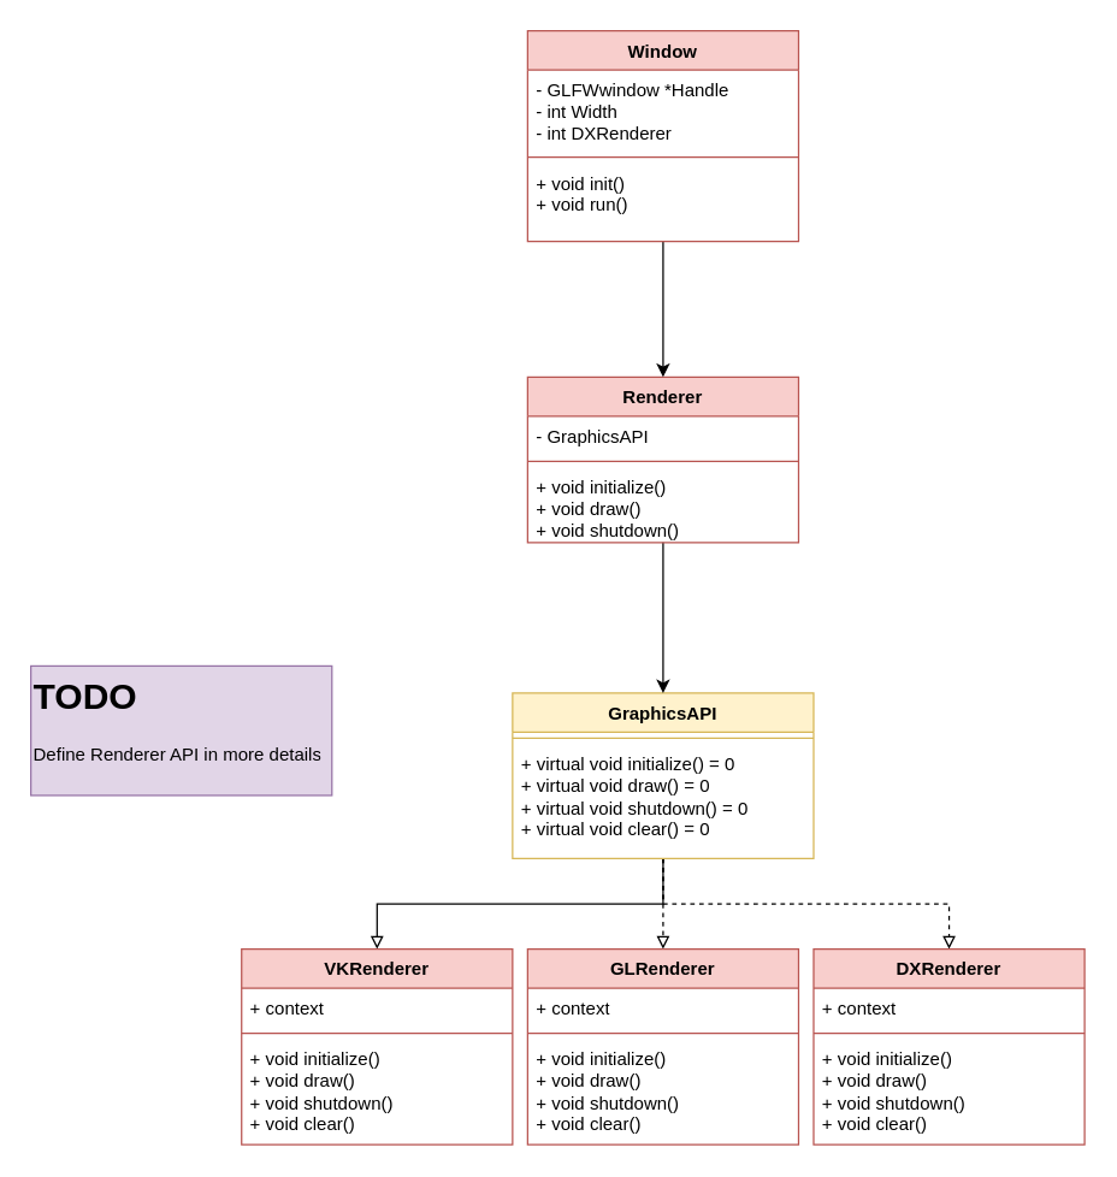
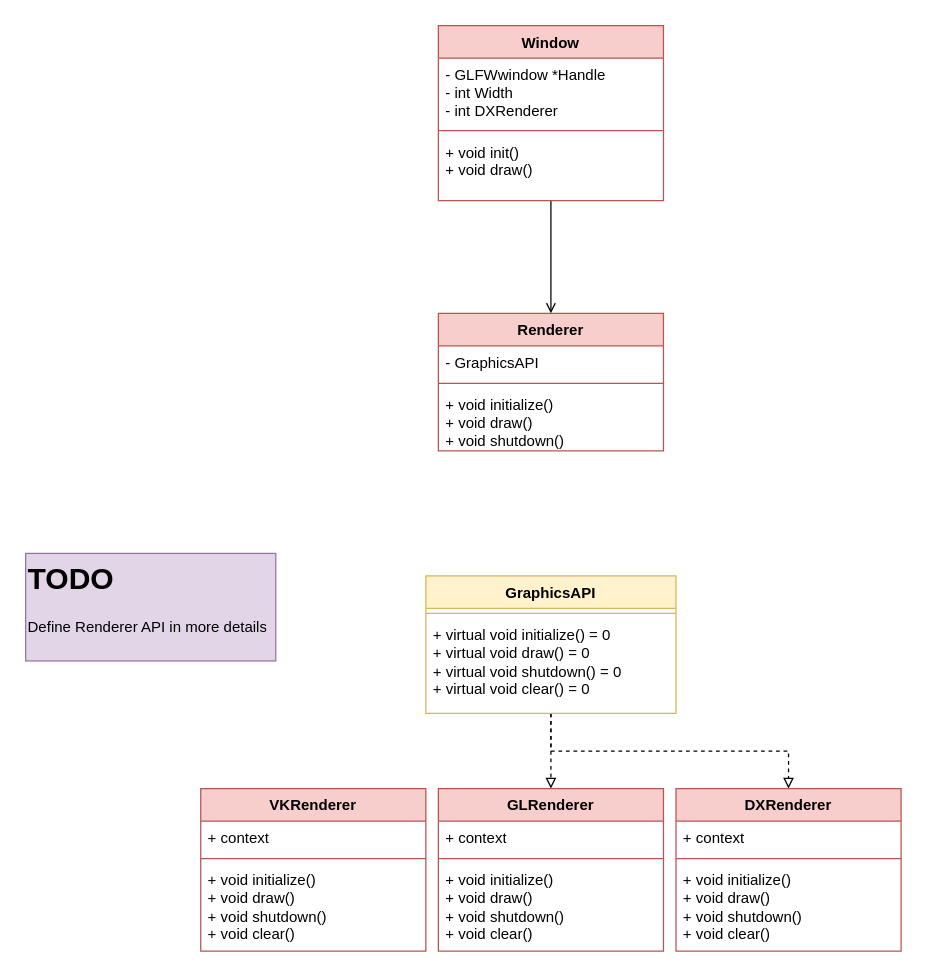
  <mxCell id="0" />
  <mxCell id="1" parent="0" />
  <mxCell id="2" style="edgeStyle=orthogonalEdgeStyle;rounded=0;orthogonalLoop=1;jettySize=auto;html=1;entryX=0.5;entryY=0;entryDx=0;entryDy=0;endArrow=block;endFill=0;dashed=1;" edge="1" parent="1" source="5" target="8"><mxGeometry relative="1" as="geometry" /></mxCell>
  <mxCell id="3" style="edgeStyle=orthogonalEdgeStyle;rounded=0;orthogonalLoop=1;jettySize=auto;html=1;entryX=0.5;entryY=0;entryDx=0;entryDy=0;endArrow=block;endFill=0;dashed=1;" edge="1" parent="1" source="5" target="16"><mxGeometry relative="1" as="geometry" /></mxCell>
- <mxCell id="4" style="edgeStyle=orthogonalEdgeStyle;rounded=0;orthogonalLoop=1;jettySize=auto;html=1;endArrow=block;endFill=0;" edge="1" parent="1" source="5" target="12"><mxGeometry relative="1" as="geometry" /></mxCell>
  <mxCell id="5" value="GraphicsAPI" style="swimlane;fontStyle=1;align=center;verticalAlign=top;childLayout=stackLayout;horizontal=1;startSize=26;horizontalStack=0;resizeParent=1;resizeParentMax=0;resizeLast=0;collapsible=1;marginBottom=0;whiteSpace=wrap;html=1;fillColor=#fff2cc;strokeColor=#d6b656;" vertex="1" parent="1"><mxGeometry x="340" y="460" width="200" height="110" as="geometry" /></mxCell>
  <mxCell id="6" value="" style="line;strokeWidth=1;fillColor=none;align=left;verticalAlign=middle;spacingTop=-1;spacingLeft=3;spacingRight=3;rotatable=0;labelPosition=right;points=[];portConstraint=eastwest;strokeColor=inherit;" vertex="1" parent="5"><mxGeometry y="26" width="200" height="8" as="geometry" /></mxCell>
  <mxCell id="7" value="+ virtual void initialize() = 0&lt;div&gt;+ virtual void draw() = 0&lt;/div&gt;&lt;div&gt;+ virtual void shutdown() = 0&lt;/div&gt;&lt;div&gt;+ virtual void clear() = 0&lt;/div&gt;" style="text;strokeColor=none;fillColor=none;align=left;verticalAlign=top;spacingLeft=4;spacingRight=4;overflow=hidden;rotatable=0;points=[[0,0.5],[1,0.5]];portConstraint=eastwest;whiteSpace=wrap;html=1;" vertex="1" parent="5"><mxGeometry y="34" width="200" height="76" as="geometry" /></mxCell>
  <mxCell id="8" value="GLRenderer" style="swimlane;fontStyle=1;align=center;verticalAlign=top;childLayout=stackLayout;horizontal=1;startSize=26;horizontalStack=0;resizeParent=1;resizeParentMax=0;resizeLast=0;collapsible=1;marginBottom=0;whiteSpace=wrap;html=1;fillColor=#f8cecc;strokeColor=#b85450;" vertex="1" parent="1"><mxGeometry x="350" y="630" width="180" height="130" as="geometry" /></mxCell>
  <mxCell id="9" value="+ context" style="text;strokeColor=none;fillColor=none;align=left;verticalAlign=top;spacingLeft=4;spacingRight=4;overflow=hidden;rotatable=0;points=[[0,0.5],[1,0.5]];portConstraint=eastwest;whiteSpace=wrap;html=1;" vertex="1" parent="8"><mxGeometry y="26" width="180" height="26" as="geometry" /></mxCell>
  <mxCell id="10" value="" style="line;strokeWidth=1;fillColor=none;align=left;verticalAlign=middle;spacingTop=-1;spacingLeft=3;spacingRight=3;rotatable=0;labelPosition=right;points=[];portConstraint=eastwest;strokeColor=inherit;" vertex="1" parent="8"><mxGeometry y="52" width="180" height="8" as="geometry" /></mxCell>
  <mxCell id="11" value="+ void initialize()&lt;div&gt;+ void draw()&lt;/div&gt;&lt;div&gt;+ void shutdown()&lt;/div&gt;&lt;div&gt;+ void clear()&lt;/div&gt;" style="text;strokeColor=none;fillColor=none;align=left;verticalAlign=top;spacingLeft=4;spacingRight=4;overflow=hidden;rotatable=0;points=[[0,0.5],[1,0.5]];portConstraint=eastwest;whiteSpace=wrap;html=1;" vertex="1" parent="8"><mxGeometry y="60" width="180" height="70" as="geometry" /></mxCell>
  <mxCell id="12" value="VKRenderer" style="swimlane;fontStyle=1;align=center;verticalAlign=top;childLayout=stackLayout;horizontal=1;startSize=26;horizontalStack=0;resizeParent=1;resizeParentMax=0;resizeLast=0;collapsible=1;marginBottom=0;whiteSpace=wrap;html=1;fillColor=#f8cecc;strokeColor=#b85450;" vertex="1" parent="1"><mxGeometry x="160" y="630" width="180" height="130" as="geometry" /></mxCell>
  <mxCell id="13" value="+ context" style="text;strokeColor=none;fillColor=none;align=left;verticalAlign=top;spacingLeft=4;spacingRight=4;overflow=hidden;rotatable=0;points=[[0,0.5],[1,0.5]];portConstraint=eastwest;whiteSpace=wrap;html=1;" vertex="1" parent="12"><mxGeometry y="26" width="180" height="26" as="geometry" /></mxCell>
  <mxCell id="14" value="" style="line;strokeWidth=1;fillColor=none;align=left;verticalAlign=middle;spacingTop=-1;spacingLeft=3;spacingRight=3;rotatable=0;labelPosition=right;points=[];portConstraint=eastwest;strokeColor=inherit;" vertex="1" parent="12"><mxGeometry y="52" width="180" height="8" as="geometry" /></mxCell>
  <mxCell id="15" value="+ void initialize()&lt;div&gt;+ void draw()&lt;/div&gt;&lt;div&gt;+ void shutdown()&lt;/div&gt;&lt;div&gt;+ void clear()&lt;/div&gt;" style="text;strokeColor=none;fillColor=none;align=left;verticalAlign=top;spacingLeft=4;spacingRight=4;overflow=hidden;rotatable=0;points=[[0,0.5],[1,0.5]];portConstraint=eastwest;whiteSpace=wrap;html=1;" vertex="1" parent="12"><mxGeometry y="60" width="180" height="70" as="geometry" /></mxCell>
  <mxCell id="16" value="DXRenderer" style="swimlane;fontStyle=1;align=center;verticalAlign=top;childLayout=stackLayout;horizontal=1;startSize=26;horizontalStack=0;resizeParent=1;resizeParentMax=0;resizeLast=0;collapsible=1;marginBottom=0;whiteSpace=wrap;html=1;fillColor=#f8cecc;strokeColor=#b85450;" vertex="1" parent="1"><mxGeometry x="540" y="630" width="180" height="130" as="geometry" /></mxCell>
  <mxCell id="17" value="+ context" style="text;strokeColor=none;fillColor=none;align=left;verticalAlign=top;spacingLeft=4;spacingRight=4;overflow=hidden;rotatable=0;points=[[0,0.5],[1,0.5]];portConstraint=eastwest;whiteSpace=wrap;html=1;" vertex="1" parent="16"><mxGeometry y="26" width="180" height="26" as="geometry" /></mxCell>
  <mxCell id="18" value="" style="line;strokeWidth=1;fillColor=none;align=left;verticalAlign=middle;spacingTop=-1;spacingLeft=3;spacingRight=3;rotatable=0;labelPosition=right;points=[];portConstraint=eastwest;strokeColor=inherit;" vertex="1" parent="16"><mxGeometry y="52" width="180" height="8" as="geometry" /></mxCell>
  <mxCell id="19" value="+ void initialize()&lt;div&gt;+ void draw()&lt;/div&gt;&lt;div&gt;+ void shutdown()&lt;/div&gt;&lt;div&gt;+ void clear()&lt;/div&gt;" style="text;strokeColor=none;fillColor=none;align=left;verticalAlign=top;spacingLeft=4;spacingRight=4;overflow=hidden;rotatable=0;points=[[0,0.5],[1,0.5]];portConstraint=eastwest;whiteSpace=wrap;html=1;" vertex="1" parent="16"><mxGeometry y="60" width="180" height="70" as="geometry" /></mxCell>
  <mxCell id="20" value="&lt;h1 style=&quot;margin-top: 0px;&quot;&gt;TODO&lt;/h1&gt;&lt;p&gt;Define Renderer API in more details&lt;/p&gt;" style="text;html=1;whiteSpace=wrap;overflow=hidden;rounded=0;fillColor=#e1d5e7;strokeColor=#9673a6;" vertex="1" parent="1"><mxGeometry x="20" y="442" width="200" height="86" as="geometry" /></mxCell>
- <mxCell id="21" style="edgeStyle=orthogonalEdgeStyle;rounded=0;orthogonalLoop=1;jettySize=auto;html=1;entryX=0.5;entryY=0;entryDx=0;entryDy=0;" edge="1" parent="1" source="22" target="5"><mxGeometry relative="1" as="geometry" /></mxCell>
  <mxCell id="22" value="Renderer" style="swimlane;fontStyle=1;align=center;verticalAlign=top;childLayout=stackLayout;horizontal=1;startSize=26;horizontalStack=0;resizeParent=1;resizeParentMax=0;resizeLast=0;collapsible=1;marginBottom=0;whiteSpace=wrap;html=1;fillColor=#f8cecc;strokeColor=#b85450;" vertex="1" parent="1"><mxGeometry x="350" width="180" height="110" as="geometry" y="250" /></mxCell>
  <mxCell id="23" value="- GraphicsAPI" style="text;strokeColor=none;fillColor=none;align=left;verticalAlign=top;spacingLeft=4;spacingRight=4;overflow=hidden;rotatable=0;points=[[0,0.5],[1,0.5]];portConstraint=eastwest;whiteSpace=wrap;html=1;" vertex="1" parent="22"><mxGeometry y="26" width="180" height="26" as="geometry" /></mxCell>
  <mxCell id="24" value="" style="line;strokeWidth=1;fillColor=none;align=left;verticalAlign=middle;spacingTop=-1;spacingLeft=3;spacingRight=3;rotatable=0;labelPosition=right;points=[];portConstraint=eastwest;strokeColor=inherit;" vertex="1" parent="22"><mxGeometry y="52" width="180" height="8" as="geometry" /></mxCell>
  <mxCell id="25" value="+ void initialize()&lt;div&gt;+ void draw()&lt;/div&gt;&lt;div&gt;+ void shutdown()&lt;/div&gt;" style="text;strokeColor=none;fillColor=none;align=left;verticalAlign=top;spacingLeft=4;spacingRight=4;overflow=hidden;rotatable=0;points=[[0,0.5],[1,0.5]];portConstraint=eastwest;whiteSpace=wrap;html=1;" vertex="1" parent="22"><mxGeometry y="60" width="180" height="50" as="geometry" /></mxCell>
- <mxCell id="26" style="edgeStyle=orthogonalEdgeStyle;rounded=0;orthogonalLoop=1;jettySize=auto;html=1;entryX=0.5;entryY=0;entryDx=0;entryDy=0;" edge="1" parent="1" source="27" target="22"><mxGeometry relative="1" as="geometry" /></mxCell>
+ <mxCell id="26" style="edgeStyle=orthogonalEdgeStyle;rounded=0;orthogonalLoop=1;jettySize=auto;html=1;entryX=0.5;entryY=0;entryDx=0;entryDy=0;endArrow=open;" edge="1" parent="1" source="27" target="22"><mxGeometry relative="1" as="geometry" /></mxCell>
  <mxCell id="27" value="Window" style="swimlane;fontStyle=1;align=center;verticalAlign=top;childLayout=stackLayout;horizontal=1;startSize=26;horizontalStack=0;resizeParent=1;resizeParentMax=0;resizeLast=0;collapsible=1;marginBottom=0;whiteSpace=wrap;html=1;fillColor=#f8cecc;strokeColor=#b85450;" vertex="1" parent="1"><mxGeometry x="350" y="20" width="180" height="140" as="geometry" /></mxCell>
  <mxCell id="28" value="- GLFWwindow *Handle&lt;div&gt;- int Width&lt;/div&gt;&lt;div&gt;- int DXRenderer&lt;/div&gt;" style="text;strokeColor=none;fillColor=none;align=left;verticalAlign=top;spacingLeft=4;spacingRight=4;overflow=hidden;rotatable=0;points=[[0,0.5],[1,0.5]];portConstraint=eastwest;whiteSpace=wrap;html=1;" vertex="1" parent="27"><mxGeometry y="26" width="180" height="54" as="geometry" /></mxCell>
  <mxCell id="29" value="" style="line;strokeWidth=1;fillColor=none;align=left;verticalAlign=middle;spacingTop=-1;spacingLeft=3;spacingRight=3;rotatable=0;labelPosition=right;points=[];portConstraint=eastwest;strokeColor=inherit;" vertex="1" parent="27"><mxGeometry y="80" width="180" height="8" as="geometry" /></mxCell>
- <mxCell id="30" value="+ void init()&lt;div&gt;+ void run()&lt;/div&gt;&lt;div&gt;&lt;br&gt;&lt;/div&gt;" style="text;strokeColor=none;fillColor=none;align=left;verticalAlign=top;spacingLeft=4;spacingRight=4;overflow=hidden;rotatable=0;points=[[0,0.5],[1,0.5]];portConstraint=eastwest;whiteSpace=wrap;html=1;" vertex="1" parent="27"><mxGeometry y="88" width="180" height="52" as="geometry" /></mxCell>
+ <mxCell id="30" value="+ void init()&lt;div&gt;+ void draw()&lt;/div&gt;&lt;div&gt;&lt;br&gt;&lt;/div&gt;" style="text;strokeColor=none;fillColor=none;align=left;verticalAlign=top;spacingLeft=4;spacingRight=4;overflow=hidden;rotatable=0;points=[[0,0.5],[1,0.5]];portConstraint=eastwest;whiteSpace=wrap;html=1;" vertex="1" parent="27"><mxGeometry y="88" width="180" height="52" as="geometry" /></mxCell>
